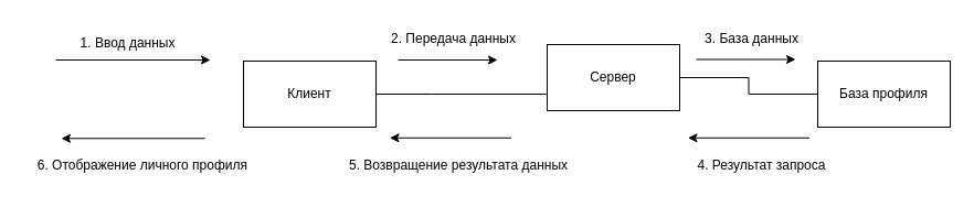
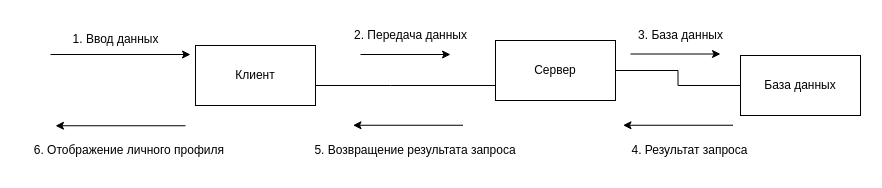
  <mxCell id="0" />
  <mxCell id="1" parent="0" />
  <mxCell id="2" value="" style="edgeStyle=orthogonalEdgeStyle;rounded=0;orthogonalLoop=1;jettySize=auto;html=1;endArrow=none;endFill=0;" edge="1" parent="1" source="3" target="9"><mxGeometry relative="1" as="geometry"><Array as="points"><mxPoint x="390" y="85" /><mxPoint x="390" y="85" /></Array></mxGeometry></mxCell>
- <mxCell id="3" value="Клиент" style="rounded=0;whiteSpace=wrap;html=1;" vertex="1" parent="1"><mxGeometry x="220" y="55" width="120" height="60" as="geometry" /></mxCell>
+ <mxCell id="3" value="Клиент" style="rounded=0;whiteSpace=wrap;html=1;" vertex="1" parent="1"><mxGeometry x="195" y="45" width="120" height="60" as="geometry" /></mxCell>
  <mxCell id="4" value="" style="endArrow=classic;html=1;rounded=0;" edge="1" parent="1"><mxGeometry width="50" height="50" relative="1" as="geometry"><mxPoint x="50" y="54" as="sourcePoint" /><mxPoint x="190" y="54" as="targetPoint" /></mxGeometry></mxCell>
  <mxCell id="5" value="1. Ввод данных" style="text;html=1;align=center;verticalAlign=middle;resizable=0;points=[];autosize=1;strokeColor=none;fillColor=none;" vertex="1" parent="1"><mxGeometry x="60" y="24" width="110" height="30" as="geometry" /></mxCell>
  <mxCell id="6" value="" style="endArrow=classic;html=1;rounded=0;" edge="1" parent="1"><mxGeometry width="50" height="50" relative="1" as="geometry"><mxPoint x="185" y="125.25" as="sourcePoint" /><mxPoint x="55" y="125.25" as="targetPoint" /></mxGeometry></mxCell>
  <mxCell id="7" value="6. Отображение личного профиля&amp;nbsp;" style="text;html=1;align=center;verticalAlign=middle;resizable=0;points=[];autosize=1;strokeColor=none;fillColor=none;" vertex="1" parent="1"><mxGeometry x="20" y="135.25" width="220" height="30" as="geometry" /></mxCell>
  <mxCell id="8" value="" style="edgeStyle=orthogonalEdgeStyle;rounded=0;orthogonalLoop=1;jettySize=auto;html=1;endArrow=none;endFill=0;" edge="1" parent="1" source="9" target="10"><mxGeometry relative="1" as="geometry" /></mxCell>
  <mxCell id="9" value="Сервер" style="whiteSpace=wrap;html=1;rounded=0;" vertex="1" parent="1"><mxGeometry x="495" y="40" width="120" height="60" as="geometry" /></mxCell>
- <mxCell id="10" value="База профиля" style="whiteSpace=wrap;html=1;rounded=0;" vertex="1" parent="1"><mxGeometry x="740" y="55" width="120" height="60" as="geometry" /></mxCell>
+ <mxCell id="10" value="База данных" style="whiteSpace=wrap;html=1;rounded=0;" vertex="1" parent="1"><mxGeometry x="740" y="55" width="120" height="60" as="geometry" /></mxCell>
  <mxCell id="11" value="" style="endArrow=classic;html=1;rounded=0;" edge="1" parent="1"><mxGeometry width="50" height="50" relative="1" as="geometry"><mxPoint x="360" y="54" as="sourcePoint" /><mxPoint x="450" y="54" as="targetPoint" /></mxGeometry></mxCell>
  <mxCell id="12" value="2. Передача данных" style="text;html=1;align=center;verticalAlign=middle;resizable=0;points=[];autosize=1;strokeColor=none;fillColor=none;" vertex="1" parent="1"><mxGeometry x="340" y="20" width="140" height="30" as="geometry" /></mxCell>
  <mxCell id="13" value="" style="endArrow=classic;html=1;rounded=0;" edge="1" parent="1"><mxGeometry width="50" height="50" relative="1" as="geometry"><mxPoint x="630" y="53.5" as="sourcePoint" /><mxPoint x="720" y="53.5" as="targetPoint" /></mxGeometry></mxCell>
  <mxCell id="14" value="3. База данных" style="text;html=1;align=center;verticalAlign=middle;resizable=0;points=[];autosize=1;strokeColor=none;fillColor=none;" vertex="1" parent="1"><mxGeometry x="625" y="20" width="110" height="30" as="geometry" /></mxCell>
  <mxCell id="15" value="" style="endArrow=classic;html=1;rounded=0;" edge="1" parent="1"><mxGeometry width="50" height="50" relative="1" as="geometry"><mxPoint x="732.5" y="124.75" as="sourcePoint" /><mxPoint x="622.5" y="124.75" as="targetPoint" /></mxGeometry></mxCell>
  <mxCell id="16" value="4. Результат запроса" style="text;html=1;strokeColor=none;fillColor=none;align=center;verticalAlign=middle;whiteSpace=wrap;rounded=0;" vertex="1" parent="1"><mxGeometry x="627.5" y="135.25" width="122.5" height="30" as="geometry" /></mxCell>
  <mxCell id="17" value="" style="endArrow=classic;html=1;rounded=0;" edge="1" parent="1"><mxGeometry width="50" height="50" relative="1" as="geometry"><mxPoint x="462.5" y="124.75" as="sourcePoint" /><mxPoint x="352.5" y="124.75" as="targetPoint" /></mxGeometry></mxCell>
- <mxCell id="18" value="5. Возвращение результата данных" style="text;html=1;strokeColor=none;fillColor=none;align=center;verticalAlign=middle;whiteSpace=wrap;rounded=0;" vertex="1" parent="1"><mxGeometry x="310" y="135.25" width="210" height="30" as="geometry" /></mxCell>
+ <mxCell id="18" value="5. Возвращение результата запроса" style="text;html=1;strokeColor=none;fillColor=none;align=center;verticalAlign=middle;whiteSpace=wrap;rounded=0;" vertex="1" parent="1"><mxGeometry x="310" y="135.25" width="210" height="30" as="geometry" /></mxCell>
